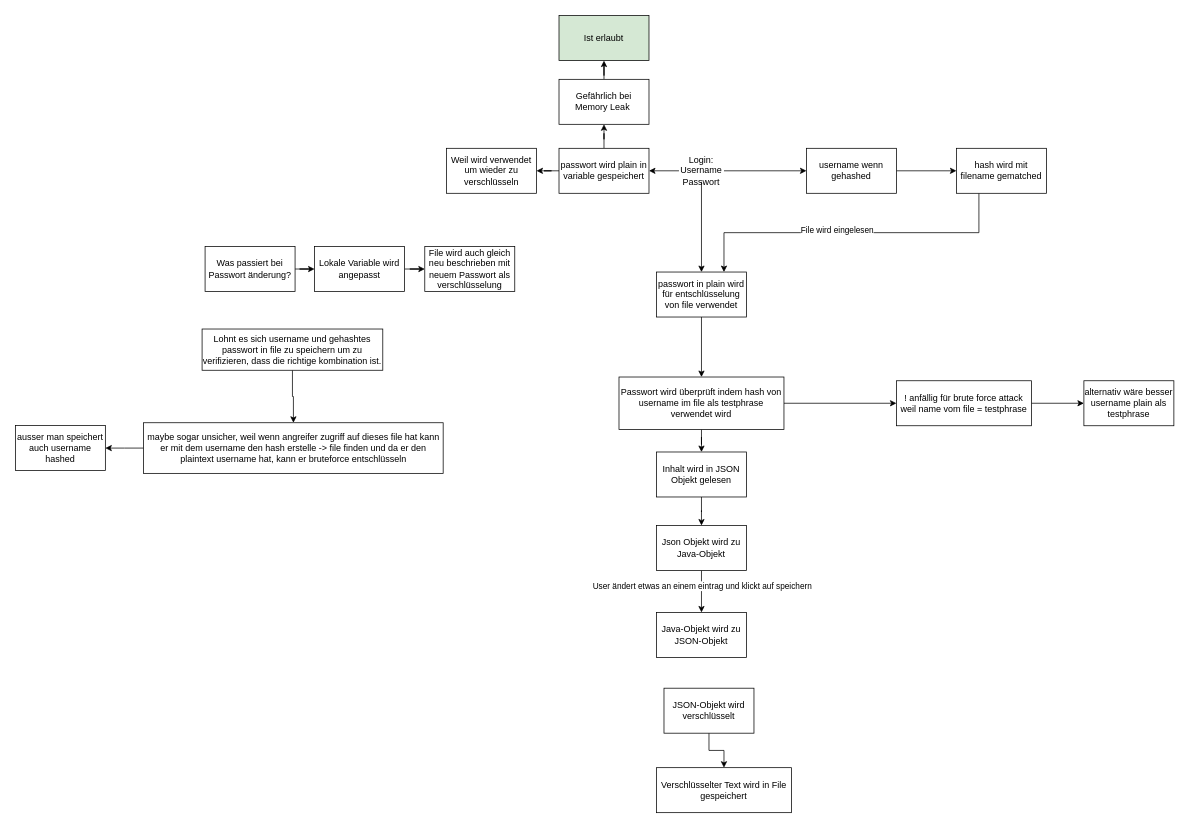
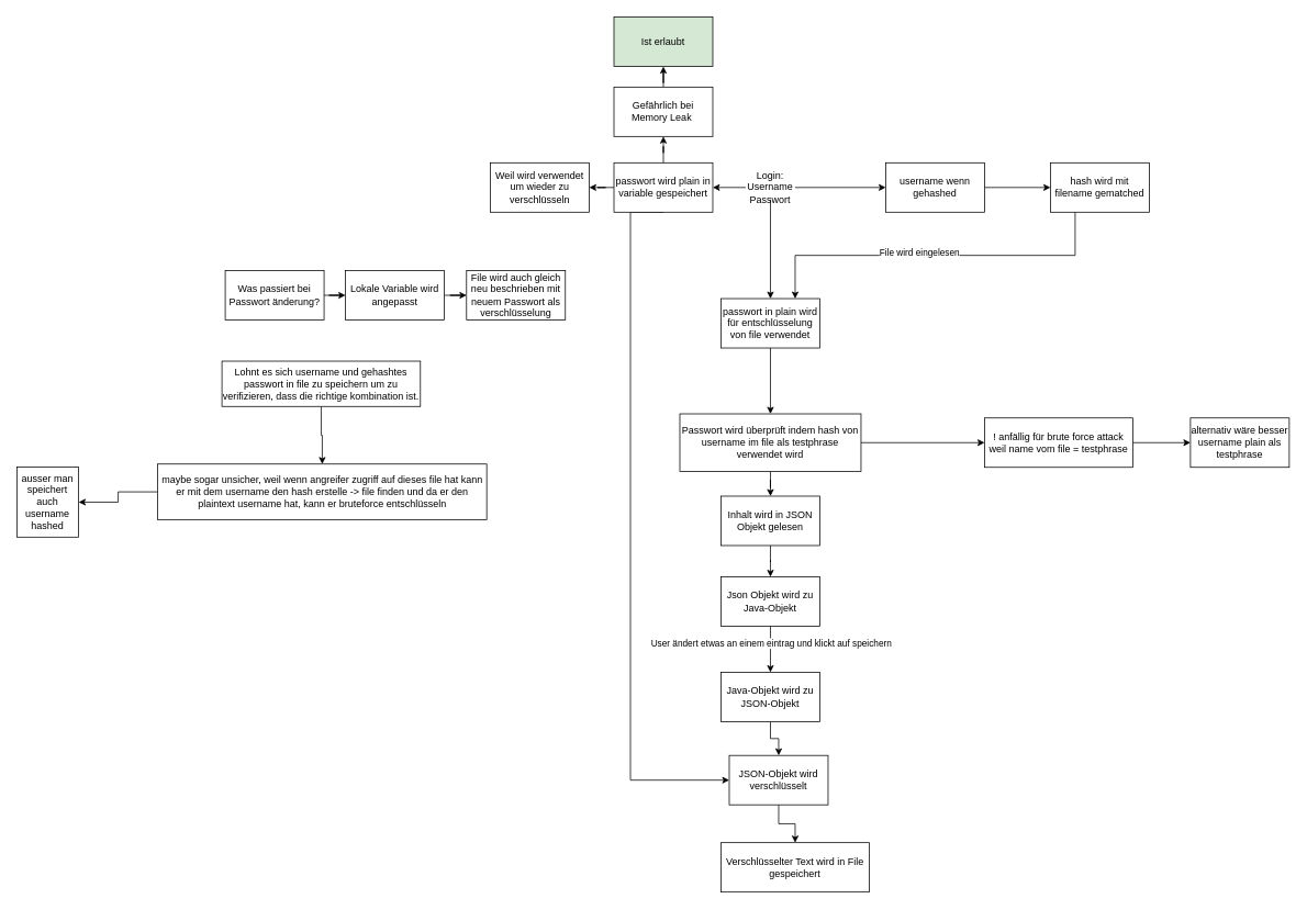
  <mxCell id="0" />
  <mxCell id="1" parent="0" />
  <mxCell id="2" value="" style="edgeStyle=orthogonalEdgeStyle;rounded=0;orthogonalLoop=1;jettySize=auto;html=1;" edge="1" parent="1" source="5" target="7"><mxGeometry relative="1" as="geometry" /></mxCell>
  <mxCell id="3" value="" style="edgeStyle=orthogonalEdgeStyle;rounded=0;orthogonalLoop=1;jettySize=auto;html=1;" edge="1" parent="1" source="5" target="12"><mxGeometry relative="1" as="geometry" /></mxCell>
  <mxCell id="4" value="" style="edgeStyle=orthogonalEdgeStyle;rounded=0;orthogonalLoop=1;jettySize=auto;html=1;" edge="1" parent="1" source="5" target="16"><mxGeometry relative="1" as="geometry" /></mxCell>
  <mxCell id="5" value="Login:&lt;br&gt;Username&lt;div&gt;Passwort&lt;/div&gt;" style="text;html=1;align=center;verticalAlign=middle;whiteSpace=wrap;rounded=0;" vertex="1" parent="1"><mxGeometry x="905" y="212" width="60" height="30" as="geometry" /></mxCell>
  <mxCell id="6" value="" style="edgeStyle=orthogonalEdgeStyle;rounded=0;orthogonalLoop=1;jettySize=auto;html=1;" edge="1" parent="1" source="7" target="10"><mxGeometry relative="1" as="geometry" /></mxCell>
  <mxCell id="7" value="username wenn gehashed" style="whiteSpace=wrap;html=1;" vertex="1" parent="1"><mxGeometry x="1075" y="197" width="120" height="60" as="geometry" /></mxCell>
  <mxCell id="8" style="edgeStyle=orthogonalEdgeStyle;rounded=0;orthogonalLoop=1;jettySize=auto;html=1;exitX=0.25;exitY=1;exitDx=0;exitDy=0;entryX=0.75;entryY=0;entryDx=0;entryDy=0;" edge="1" parent="1" source="10" target="12"><mxGeometry relative="1" as="geometry" /></mxCell>
  <mxCell id="9" value="File wird eingelesen" style="edgeLabel;html=1;align=center;verticalAlign=middle;resizable=0;points=[];" vertex="1" connectable="0" parent="8"><mxGeometry x="0.094" y="-3" relative="1" as="geometry"><mxPoint x="1" as="offset" /></mxGeometry></mxCell>
  <mxCell id="10" value="hash wird mit filename gematched" style="whiteSpace=wrap;html=1;" vertex="1" parent="1"><mxGeometry x="1275" y="197" width="120" height="60" as="geometry" /></mxCell>
  <mxCell id="11" value="" style="edgeStyle=orthogonalEdgeStyle;rounded=0;orthogonalLoop=1;jettySize=auto;html=1;" edge="1" parent="1" source="12" target="19"><mxGeometry relative="1" as="geometry" /></mxCell>
  <mxCell id="12" value="passwort in plain wird für entschlüsselung von file verwendet" style="whiteSpace=wrap;html=1;" vertex="1" parent="1"><mxGeometry x="875" y="362" width="120" height="60" as="geometry" /></mxCell>
  <mxCell id="13" value="" style="edgeStyle=orthogonalEdgeStyle;rounded=0;orthogonalLoop=1;jettySize=auto;html=1;" edge="1" parent="1" source="16" target="23"><mxGeometry relative="1" as="geometry" /></mxCell>
  <mxCell id="14" value="" style="edgeStyle=orthogonalEdgeStyle;rounded=0;orthogonalLoop=1;jettySize=auto;html=1;" edge="1" parent="1" source="16" target="25"><mxGeometry relative="1" as="geometry" /></mxCell>
+ <mxCell id="15" style="edgeStyle=orthogonalEdgeStyle;rounded=0;orthogonalLoop=1;jettySize=auto;html=1;exitX=0.5;exitY=1;exitDx=0;exitDy=0;entryX=0;entryY=0.5;entryDx=0;entryDy=0;" edge="1" parent="1" source="16" target="34"><mxGeometry relative="1" as="geometry"><Array as="points"><mxPoint x="765" y="257" /><mxPoint x="765" y="947" /></Array></mxGeometry></mxCell>
  <mxCell id="16" value="passwort wird plain in variable gespeichert" style="whiteSpace=wrap;html=1;" vertex="1" parent="1"><mxGeometry x="745" y="197" width="120" height="60" as="geometry" /></mxCell>
  <mxCell id="17" value="" style="edgeStyle=orthogonalEdgeStyle;rounded=0;orthogonalLoop=1;jettySize=auto;html=1;" edge="1" parent="1" source="19" target="21"><mxGeometry relative="1" as="geometry" /></mxCell>
  <mxCell id="18" value="" style="edgeStyle=orthogonalEdgeStyle;rounded=0;orthogonalLoop=1;jettySize=auto;html=1;" edge="1" parent="1" source="19" target="27"><mxGeometry relative="1" as="geometry" /></mxCell>
  <mxCell id="19" value="Passwort wird überprüft indem hash von username im file als testphrase verwendet wird" style="whiteSpace=wrap;html=1;" vertex="1" parent="1"><mxGeometry x="825" y="502" width="220" height="70" as="geometry" /></mxCell>
  <mxCell id="20" value="" style="edgeStyle=orthogonalEdgeStyle;rounded=0;orthogonalLoop=1;jettySize=auto;html=1;" edge="1" parent="1" source="21" target="22"><mxGeometry relative="1" as="geometry" /></mxCell>
  <mxCell id="21" value="! anfällig für brute force attack weil name vom file = testphrase" style="whiteSpace=wrap;html=1;" vertex="1" parent="1"><mxGeometry x="1195" y="507" width="180" height="60" as="geometry" /></mxCell>
  <mxCell id="22" value="alternativ wäre besser username plain als testphrase" style="whiteSpace=wrap;html=1;" vertex="1" parent="1"><mxGeometry x="1445" y="507" width="120" height="60" as="geometry" /></mxCell>
  <mxCell id="23" value="Weil wird verwendet um wieder zu verschlüsseln" style="whiteSpace=wrap;html=1;" vertex="1" parent="1"><mxGeometry x="595" y="197" width="120" height="60" as="geometry" /></mxCell>
  <mxCell id="24" value="" style="edgeStyle=orthogonalEdgeStyle;rounded=0;orthogonalLoop=1;jettySize=auto;html=1;" edge="1" parent="1" source="25" target="40"><mxGeometry relative="1" as="geometry" /></mxCell>
  <mxCell id="25" value="Gefährlich bei Memory Leak&amp;nbsp;" style="whiteSpace=wrap;html=1;" vertex="1" parent="1"><mxGeometry x="745" y="105" width="120" height="60" as="geometry" /></mxCell>
  <mxCell id="26" value="" style="edgeStyle=orthogonalEdgeStyle;rounded=0;orthogonalLoop=1;jettySize=auto;html=1;" edge="1" parent="1" source="27" target="30"><mxGeometry relative="1" as="geometry" /></mxCell>
  <mxCell id="27" value="Inhalt wird in JSON Objekt gelesen" style="whiteSpace=wrap;html=1;" vertex="1" parent="1"><mxGeometry x="875" y="602" width="120" height="60" as="geometry" /></mxCell>
  <mxCell id="28" value="" style="edgeStyle=orthogonalEdgeStyle;rounded=0;orthogonalLoop=1;jettySize=auto;html=1;" edge="1" parent="1" source="30" target="32"><mxGeometry relative="1" as="geometry" /></mxCell>
  <mxCell id="29" value="User ändert etwas an einem eintrag und klickt auf speichern" style="edgeLabel;html=1;align=center;verticalAlign=middle;resizable=0;points=[];" vertex="1" connectable="0" parent="28"><mxGeometry x="-0.29" relative="1" as="geometry"><mxPoint as="offset" /></mxGeometry></mxCell>
  <mxCell id="30" value="Json Objekt wird zu Java-Objekt" style="whiteSpace=wrap;html=1;" vertex="1" parent="1"><mxGeometry x="875" y="700" width="120" height="60" as="geometry" /></mxCell>
+ <mxCell id="31" value="" style="edgeStyle=orthogonalEdgeStyle;rounded=0;orthogonalLoop=1;jettySize=auto;html=1;" edge="1" parent="1" source="32" target="34"><mxGeometry relative="1" as="geometry" /></mxCell>
  <mxCell id="32" value="Java-Objekt wird zu JSON-Objekt" style="whiteSpace=wrap;html=1;" vertex="1" parent="1"><mxGeometry x="875" y="816" width="120" height="60" as="geometry" /></mxCell>
  <mxCell id="33" value="" style="edgeStyle=orthogonalEdgeStyle;rounded=0;orthogonalLoop=1;jettySize=auto;html=1;" edge="1" parent="1" source="34" target="35"><mxGeometry relative="1" as="geometry" /></mxCell>
  <mxCell id="34" value="JSON-Objekt wird verschlüsselt" style="whiteSpace=wrap;html=1;" vertex="1" parent="1"><mxGeometry x="885" y="917" width="120" height="60" as="geometry" /></mxCell>
  <mxCell id="35" value="Verschlüsselter Text wird in File gespeichert" style="whiteSpace=wrap;html=1;" vertex="1" parent="1"><mxGeometry x="875" y="1023" width="180" height="60" as="geometry" /></mxCell>
  <mxCell id="36" value="" style="edgeStyle=orthogonalEdgeStyle;rounded=0;orthogonalLoop=1;jettySize=auto;html=1;" edge="1" parent="1" source="37" target="42"><mxGeometry relative="1" as="geometry" /></mxCell>
  <mxCell id="37" value="Was passiert bei Passwort änderung?" style="rounded=0;whiteSpace=wrap;html=1;" vertex="1" parent="1"><mxGeometry x="273" y="328" width="120" height="60" as="geometry" /></mxCell>
  <mxCell id="38" value="" style="edgeStyle=orthogonalEdgeStyle;rounded=0;orthogonalLoop=1;jettySize=auto;html=1;" edge="1" parent="1" source="39" target="45"><mxGeometry relative="1" as="geometry" /></mxCell>
  <mxCell id="39" value="Lohnt es sich username und gehashtes passwort in file zu speichern um zu verifizieren, dass die richtige kombination ist." style="rounded=0;whiteSpace=wrap;html=1;" vertex="1" parent="1"><mxGeometry x="269" y="438" width="241" height="55" as="geometry" /></mxCell>
  <mxCell id="40" value="Ist erlaubt" style="whiteSpace=wrap;html=1;fillColor=#d5e8d4;" vertex="1" parent="1"><mxGeometry x="745" y="20" width="120" height="60" as="geometry" /></mxCell>
  <mxCell id="41" value="" style="edgeStyle=orthogonalEdgeStyle;rounded=0;orthogonalLoop=1;jettySize=auto;html=1;" edge="1" parent="1" source="42" target="43"><mxGeometry relative="1" as="geometry" /></mxCell>
  <mxCell id="42" value="Lokale Variable wird angepasst" style="whiteSpace=wrap;html=1;rounded=0;" vertex="1" parent="1"><mxGeometry x="419" y="328" width="120" height="60" as="geometry" /></mxCell>
  <mxCell id="43" value="File wird auch gleich neu beschrieben mit neuem Passwort als verschlüsselung" style="whiteSpace=wrap;html=1;rounded=0;" vertex="1" parent="1"><mxGeometry x="566" y="328" width="120" height="60" as="geometry" /></mxCell>
  <mxCell id="44" value="" style="edgeStyle=orthogonalEdgeStyle;rounded=0;orthogonalLoop=1;jettySize=auto;html=1;" edge="1" parent="1" source="45" target="46"><mxGeometry relative="1" as="geometry" /></mxCell>
  <mxCell id="45" value="maybe sogar unsicher, weil wenn angreifer zugriff auf dieses file hat kann er mit dem username den hash erstelle -&amp;gt; file finden und da er den plaintext username hat, kann er bruteforce entschlüsseln" style="whiteSpace=wrap;html=1;rounded=0;" vertex="1" parent="1"><mxGeometry x="191" y="563" width="399.5" height="67.5" as="geometry" /></mxCell>
- <mxCell id="46" value="ausser man speichert auch username hashed" style="whiteSpace=wrap;html=1;rounded=0;" vertex="1" parent="1"><mxGeometry x="20" y="566.75" width="120" height="60" as="geometry" /></mxCell>
+ <mxCell id="46" value="ausser man speichert auch username hashed" style="whiteSpace=wrap;html=1;rounded=0;" vertex="1" parent="1"><mxGeometry x="20" y="566.75" width="75" height="85" as="geometry" /></mxCell>
